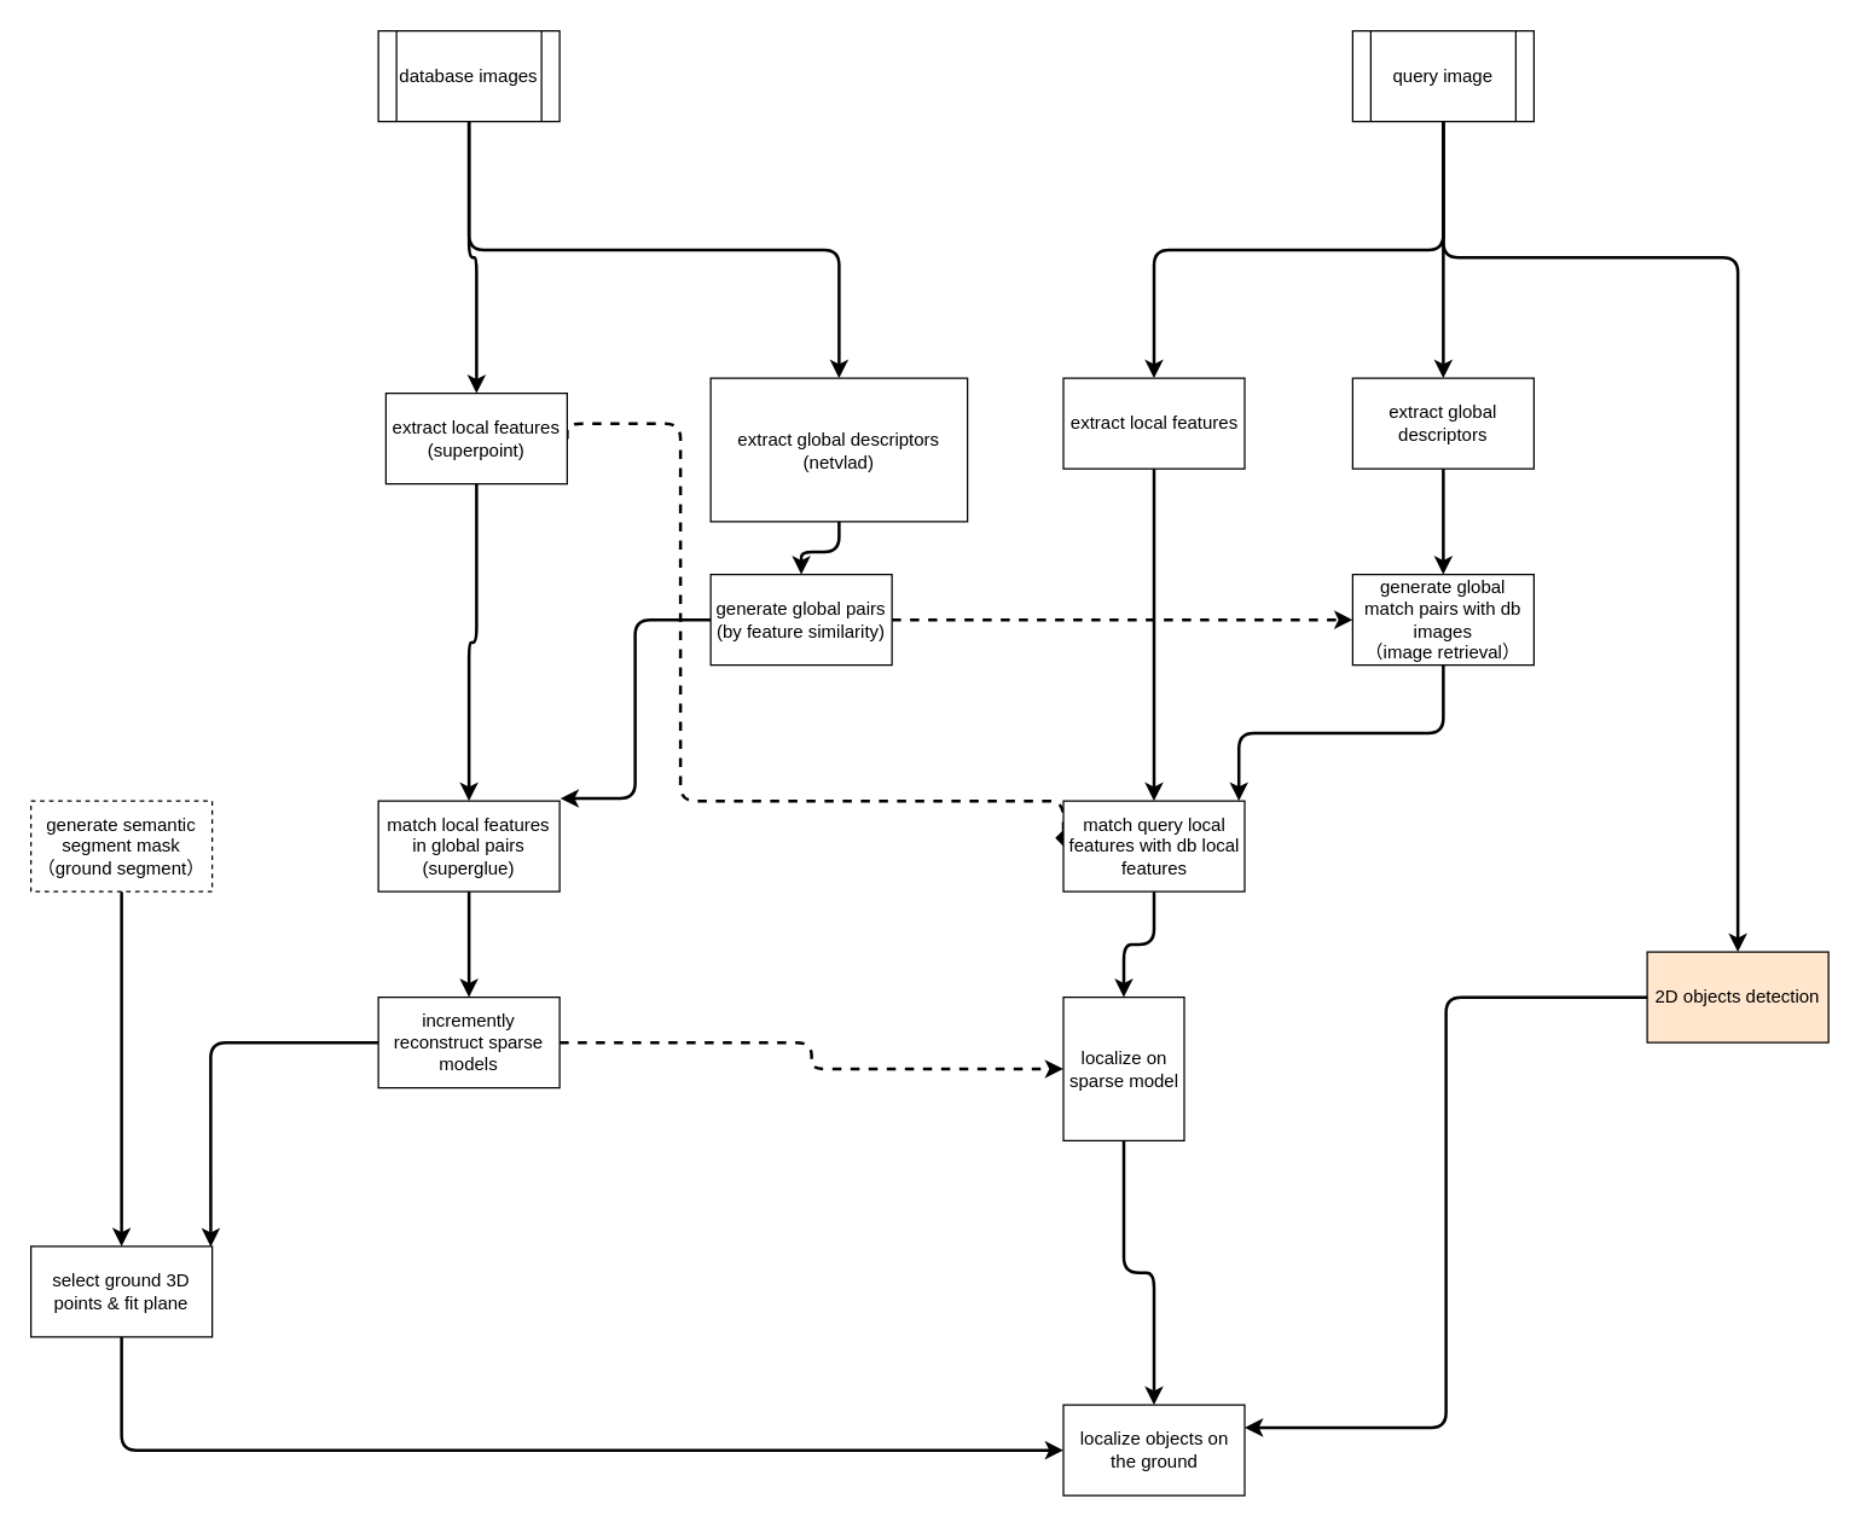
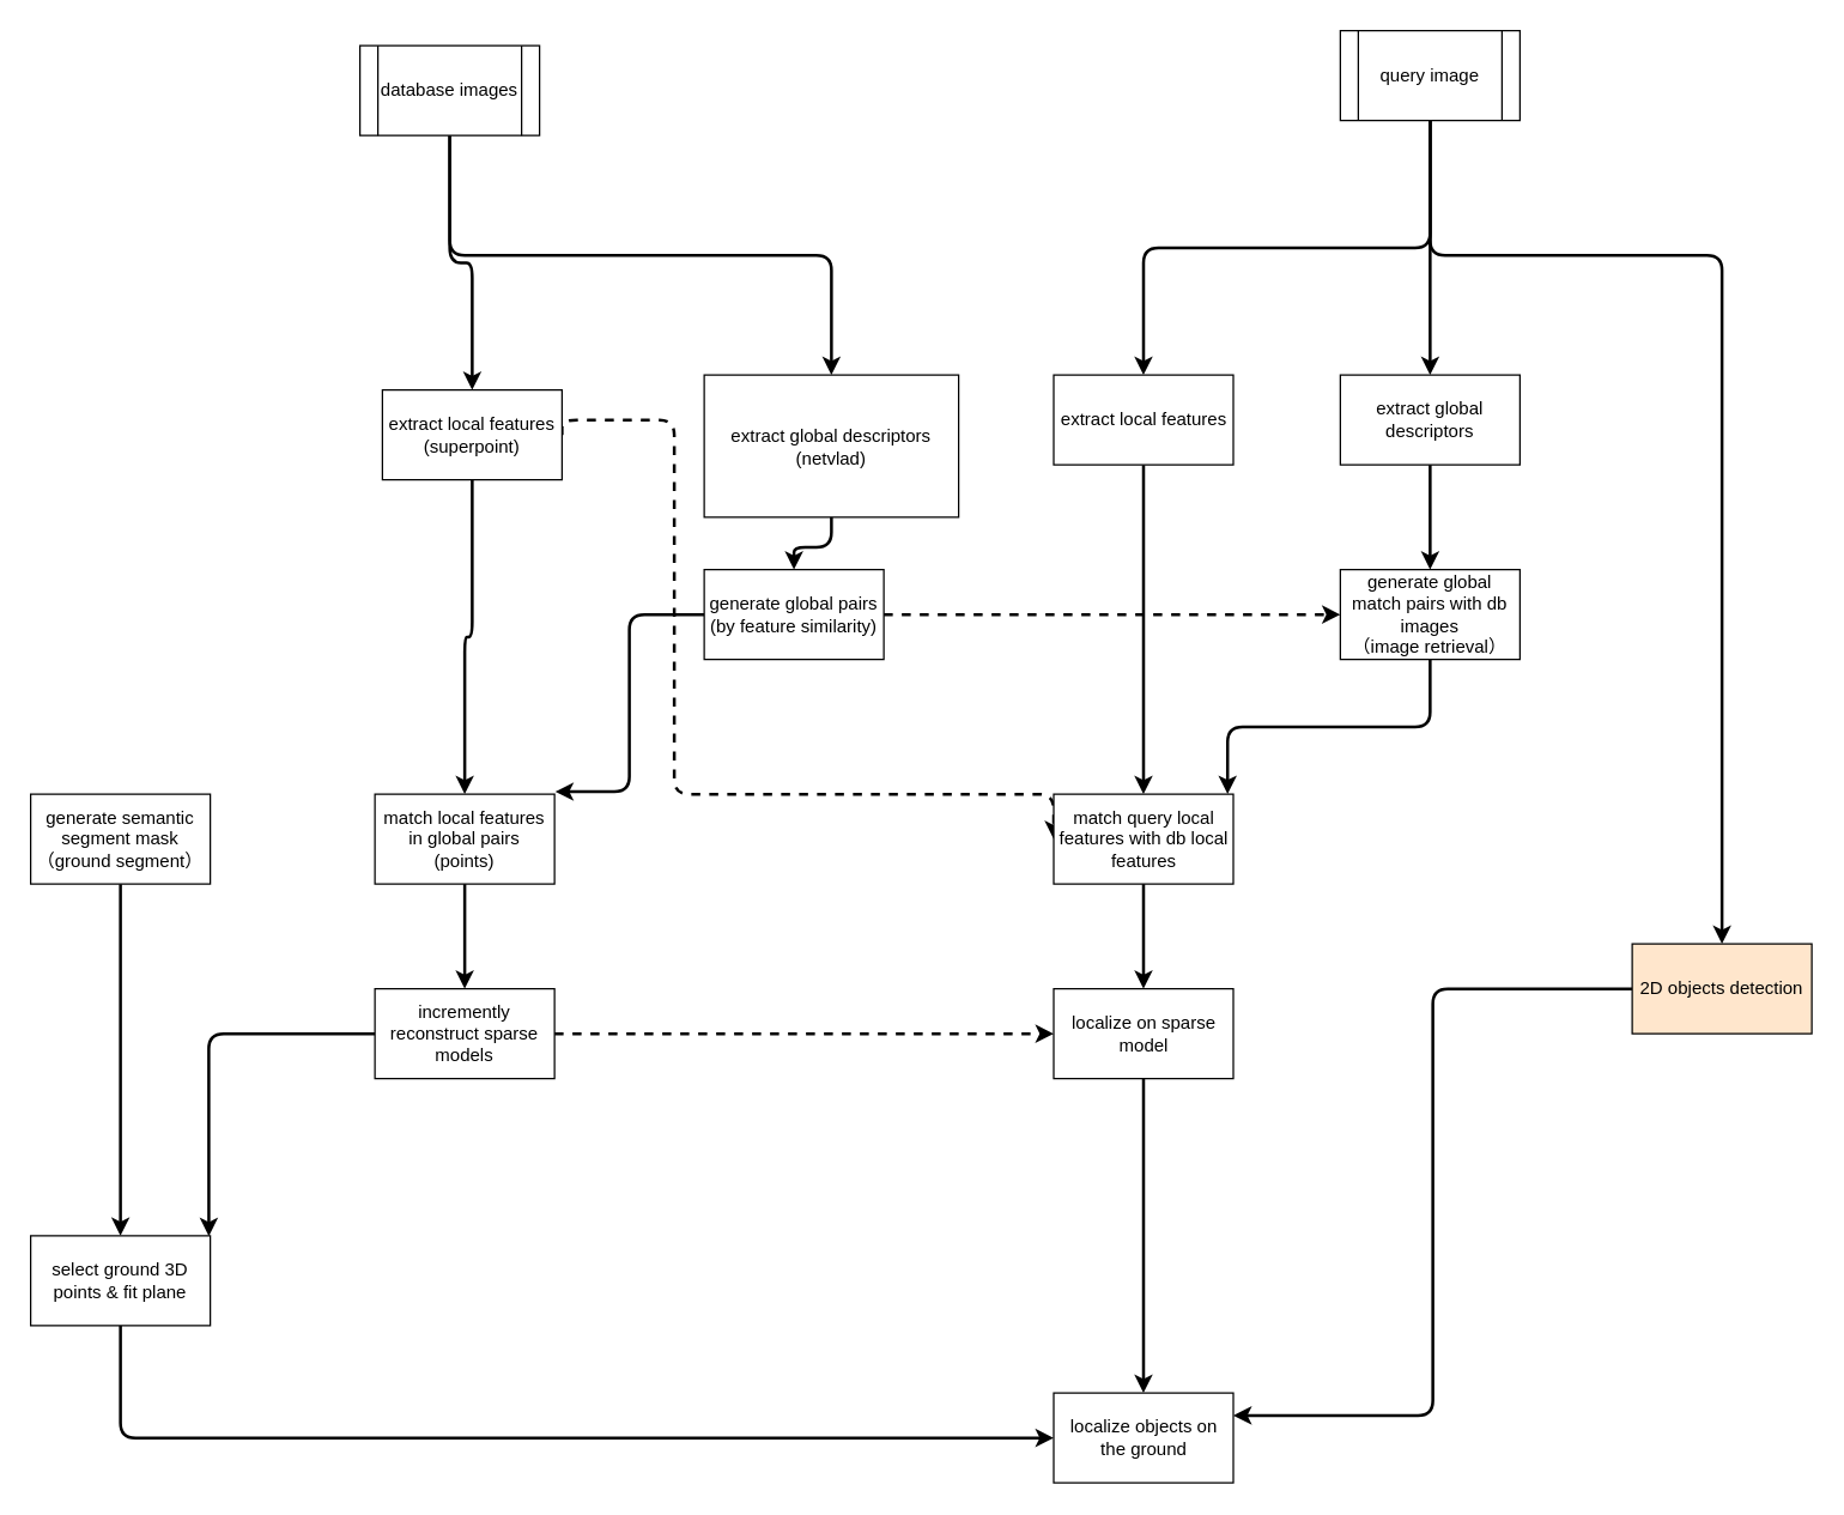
  <mxCell id="0" />
  <mxCell id="1" parent="0" />
  <mxCell id="2" style="edgeStyle=orthogonalEdgeStyle;rounded=1;orthogonalLoop=1;jettySize=auto;html=1;exitX=0.5;exitY=1;exitDx=0;exitDy=0;entryX=0.5;entryY=0;entryDx=0;entryDy=0;strokeWidth=2;" parent="1" source="4" target="7" edge="1"><mxGeometry relative="1" as="geometry" /></mxCell>
  <mxCell id="3" style="edgeStyle=orthogonalEdgeStyle;rounded=1;orthogonalLoop=1;jettySize=auto;html=1;exitX=0.5;exitY=1;exitDx=0;exitDy=0;strokeWidth=2;" parent="1" source="4" target="14" edge="1"><mxGeometry relative="1" as="geometry" /></mxCell>
- <mxCell id="4" value="database images" style="shape=process;whiteSpace=wrap;html=1;backgroundOutline=1;" parent="1" vertex="1"><mxGeometry x="250" y="20" width="120" height="60" as="geometry" /></mxCell>
+ <mxCell id="4" value="database images" style="shape=process;whiteSpace=wrap;html=1;backgroundOutline=1;" parent="1" vertex="1"><mxGeometry x="240" y="30" width="120" height="60" as="geometry" /></mxCell>
  <mxCell id="5" value="" style="edgeStyle=orthogonalEdgeStyle;rounded=1;orthogonalLoop=1;jettySize=auto;html=1;strokeWidth=2;" parent="1" source="7" target="9" edge="1"><mxGeometry relative="1" as="geometry" /></mxCell>
- <mxCell id="6" style="edgeStyle=orthogonalEdgeStyle;rounded=1;orthogonalLoop=1;jettySize=auto;html=1;exitX=1;exitY=0.5;exitDx=0;exitDy=0;entryX=0;entryY=0.5;entryDx=0;entryDy=0;dashed=1;strokeWidth=2;endArrow=diamond;" parent="1" source="7" target="25" edge="1"><mxGeometry relative="1" as="geometry"><Array as="points"><mxPoint x="450" y="280" /><mxPoint x="450" y="530" /></Array></mxGeometry></mxCell>
+ <mxCell id="6" style="edgeStyle=orthogonalEdgeStyle;rounded=1;orthogonalLoop=1;jettySize=auto;html=1;exitX=1;exitY=0.5;exitDx=0;exitDy=0;entryX=0;entryY=0.5;entryDx=0;entryDy=0;dashed=1;strokeWidth=2;" parent="1" source="7" target="25" edge="1"><mxGeometry relative="1" as="geometry"><Array as="points"><mxPoint x="450" y="280" /><mxPoint x="450" y="530" /></Array></mxGeometry></mxCell>
  <mxCell id="7" value="extract local features&lt;br&gt;(superpoint)" style="rounded=0;whiteSpace=wrap;html=1;" parent="1" vertex="1"><mxGeometry x="255" y="260" width="120" height="60" as="geometry" /></mxCell>
  <mxCell id="8" value="" style="edgeStyle=orthogonalEdgeStyle;rounded=1;orthogonalLoop=1;jettySize=auto;html=1;strokeWidth=2;" parent="1" source="9" target="12" edge="1"><mxGeometry relative="1" as="geometry" /></mxCell>
- <mxCell id="9" value="match local features in global pairs&lt;br&gt;(superglue)" style="rounded=0;whiteSpace=wrap;html=1;" parent="1" vertex="1"><mxGeometry x="250" y="530" width="120" height="60" as="geometry" /></mxCell>
+ <mxCell id="9" value="match local features in global pairs&lt;br&gt;(points)" style="rounded=0;whiteSpace=wrap;html=1;" parent="1" vertex="1"><mxGeometry x="250" y="530" width="120" height="60" as="geometry" /></mxCell>
  <mxCell id="10" style="edgeStyle=orthogonalEdgeStyle;rounded=1;orthogonalLoop=1;jettySize=auto;html=1;dashed=1;strokeWidth=2;" parent="1" source="12" target="27" edge="1"><mxGeometry relative="1" as="geometry" /></mxCell>
  <mxCell id="11" style="edgeStyle=orthogonalEdgeStyle;rounded=1;orthogonalLoop=1;jettySize=auto;html=1;entryX=0.992;entryY=0.004;entryDx=0;entryDy=0;entryPerimeter=0;strokeWidth=2;" parent="1" source="12" target="35" edge="1"><mxGeometry relative="1" as="geometry" /></mxCell>
  <mxCell id="12" value="incremently reconstruct sparse models" style="rounded=0;whiteSpace=wrap;html=1;" parent="1" vertex="1"><mxGeometry x="250" y="660" width="120" height="60" as="geometry" /></mxCell>
  <mxCell id="13" value="" style="edgeStyle=orthogonalEdgeStyle;rounded=1;orthogonalLoop=1;jettySize=auto;html=1;strokeWidth=2;" parent="1" source="14" target="17" edge="1"><mxGeometry relative="1" as="geometry" /></mxCell>
  <mxCell id="14" value="extract global descriptors&lt;br&gt;(netvlad)" style="rounded=0;whiteSpace=wrap;html=1;" parent="1" vertex="1"><mxGeometry x="470" y="250" width="170" height="95" as="geometry" /></mxCell>
  <mxCell id="15" style="edgeStyle=orthogonalEdgeStyle;rounded=1;orthogonalLoop=1;jettySize=auto;html=1;exitX=1;exitY=0.5;exitDx=0;exitDy=0;entryX=0;entryY=0.5;entryDx=0;entryDy=0;dashed=1;strokeWidth=2;" parent="1" source="17" target="31" edge="1"><mxGeometry relative="1" as="geometry" /></mxCell>
  <mxCell id="16" style="edgeStyle=orthogonalEdgeStyle;rounded=1;orthogonalLoop=1;jettySize=auto;html=1;exitX=0;exitY=0.5;exitDx=0;exitDy=0;entryX=1.004;entryY=-0.028;entryDx=0;entryDy=0;entryPerimeter=0;strokeWidth=2;" parent="1" source="17" target="9" edge="1"><mxGeometry relative="1" as="geometry" /></mxCell>
  <mxCell id="17" value="generate global pairs&lt;br&gt;(by feature similarity)" style="rounded=0;whiteSpace=wrap;html=1;" parent="1" vertex="1"><mxGeometry x="470" y="380" width="120" height="60" as="geometry" /></mxCell>
  <mxCell id="18" style="edgeStyle=orthogonalEdgeStyle;rounded=1;orthogonalLoop=1;jettySize=auto;html=1;exitX=0.5;exitY=1;exitDx=0;exitDy=0;entryX=0.5;entryY=0;entryDx=0;entryDy=0;strokeWidth=2;" parent="1" source="21" target="23" edge="1"><mxGeometry relative="1" as="geometry" /></mxCell>
  <mxCell id="19" style="edgeStyle=orthogonalEdgeStyle;rounded=1;orthogonalLoop=1;jettySize=auto;html=1;exitX=0.5;exitY=1;exitDx=0;exitDy=0;entryX=0.5;entryY=0;entryDx=0;entryDy=0;strokeWidth=2;" parent="1" source="21" target="29" edge="1"><mxGeometry relative="1" as="geometry" /></mxCell>
  <mxCell id="20" style="edgeStyle=orthogonalEdgeStyle;rounded=1;orthogonalLoop=1;jettySize=auto;html=1;exitX=0.5;exitY=1;exitDx=0;exitDy=0;entryX=0.5;entryY=0;entryDx=0;entryDy=0;strokeWidth=2;" parent="1" source="21" target="37" edge="1"><mxGeometry relative="1" as="geometry"><Array as="points"><mxPoint x="955" y="170" /><mxPoint x="1150" y="170" /></Array></mxGeometry></mxCell>
  <mxCell id="21" value="query image" style="shape=process;whiteSpace=wrap;html=1;backgroundOutline=1;" parent="1" vertex="1"><mxGeometry x="895" y="20" width="120" height="60" as="geometry" /></mxCell>
  <mxCell id="22" value="" style="edgeStyle=orthogonalEdgeStyle;rounded=1;orthogonalLoop=1;jettySize=auto;html=1;strokeWidth=2;" parent="1" source="23" target="25" edge="1"><mxGeometry relative="1" as="geometry" /></mxCell>
  <mxCell id="23" value="extract local features" style="rounded=0;whiteSpace=wrap;html=1;" parent="1" vertex="1"><mxGeometry x="703.5" y="250" width="120" height="60" as="geometry" /></mxCell>
  <mxCell id="24" value="" style="edgeStyle=orthogonalEdgeStyle;rounded=1;orthogonalLoop=1;jettySize=auto;html=1;strokeWidth=2;" parent="1" source="25" target="27" edge="1"><mxGeometry relative="1" as="geometry" /></mxCell>
  <mxCell id="25" value="match query local features with db local features" style="rounded=0;whiteSpace=wrap;html=1;" parent="1" vertex="1"><mxGeometry x="703.5" y="530" width="120" height="60" as="geometry" /></mxCell>
  <mxCell id="26" style="edgeStyle=orthogonalEdgeStyle;rounded=1;orthogonalLoop=1;jettySize=auto;html=1;exitX=0.5;exitY=1;exitDx=0;exitDy=0;entryX=0.5;entryY=0;entryDx=0;entryDy=0;strokeWidth=2;" parent="1" source="27" target="38" edge="1"><mxGeometry relative="1" as="geometry" /></mxCell>
- <mxCell id="27" value="localize on sparse model" style="rounded=0;whiteSpace=wrap;html=1;" parent="1" vertex="1"><mxGeometry x="703.5" y="660" width="80" height="95" as="geometry" /></mxCell>
+ <mxCell id="27" value="localize on sparse model" style="rounded=0;whiteSpace=wrap;html=1;" parent="1" vertex="1"><mxGeometry x="703.5" y="660" width="120" height="60" as="geometry" /></mxCell>
  <mxCell id="28" value="" style="edgeStyle=orthogonalEdgeStyle;rounded=1;orthogonalLoop=1;jettySize=auto;html=1;strokeWidth=2;" parent="1" source="29" target="31" edge="1"><mxGeometry relative="1" as="geometry" /></mxCell>
  <mxCell id="29" value="extract global descriptors" style="rounded=0;whiteSpace=wrap;html=1;" parent="1" vertex="1"><mxGeometry x="895" y="250" width="120" height="60" as="geometry" /></mxCell>
  <mxCell id="30" style="edgeStyle=orthogonalEdgeStyle;rounded=1;orthogonalLoop=1;jettySize=auto;html=1;exitX=0.5;exitY=1;exitDx=0;exitDy=0;entryX=0.968;entryY=-0.002;entryDx=0;entryDy=0;entryPerimeter=0;strokeWidth=2;" parent="1" source="31" target="25" edge="1"><mxGeometry relative="1" as="geometry" /></mxCell>
  <mxCell id="31" value="generate global match pairs with db images&lt;br&gt;（image retrieval）" style="rounded=0;whiteSpace=wrap;html=1;" parent="1" vertex="1"><mxGeometry x="895" y="380" width="120" height="60" as="geometry" /></mxCell>
  <mxCell id="32" value="" style="edgeStyle=orthogonalEdgeStyle;rounded=1;orthogonalLoop=1;jettySize=auto;html=1;strokeWidth=2;" parent="1" source="33" target="35" edge="1"><mxGeometry relative="1" as="geometry" /></mxCell>
- <mxCell id="33" value="generate semantic segment mask&lt;br&gt;（ground segment）" style="rounded=0;whiteSpace=wrap;html=1;dashed=1;" parent="1" vertex="1"><mxGeometry x="20" y="530" width="120" height="60" as="geometry" /></mxCell>
+ <mxCell id="33" value="generate semantic segment mask&lt;br&gt;（ground segment）" style="rounded=0;whiteSpace=wrap;html=1;" parent="1" vertex="1"><mxGeometry x="20" y="530" width="120" height="60" as="geometry" /></mxCell>
  <mxCell id="34" style="edgeStyle=orthogonalEdgeStyle;rounded=1;orthogonalLoop=1;jettySize=auto;html=1;exitX=0.5;exitY=1;exitDx=0;exitDy=0;entryX=0;entryY=0.5;entryDx=0;entryDy=0;strokeWidth=2;" parent="1" source="35" target="38" edge="1"><mxGeometry relative="1" as="geometry" /></mxCell>
  <mxCell id="35" value="select ground 3D points &amp;amp; fit plane" style="rounded=0;whiteSpace=wrap;html=1;" parent="1" vertex="1"><mxGeometry x="20" y="825" width="120" height="60" as="geometry" /></mxCell>
  <mxCell id="36" style="edgeStyle=orthogonalEdgeStyle;rounded=1;orthogonalLoop=1;jettySize=auto;html=1;exitX=0;exitY=0.5;exitDx=0;exitDy=0;entryX=1;entryY=0.25;entryDx=0;entryDy=0;strokeWidth=2;" parent="1" source="37" target="38" edge="1"><mxGeometry relative="1" as="geometry" /></mxCell>
  <mxCell id="37" value="2D objects detection" style="rounded=0;whiteSpace=wrap;html=1;fillColor=#ffe6cc;" parent="1" vertex="1"><mxGeometry x="1090" y="630" width="120" height="60" as="geometry" /></mxCell>
  <mxCell id="38" value="localize objects on the ground" style="rounded=0;whiteSpace=wrap;html=1;" parent="1" vertex="1"><mxGeometry x="703.5" y="930" width="120" height="60" as="geometry" /></mxCell>
